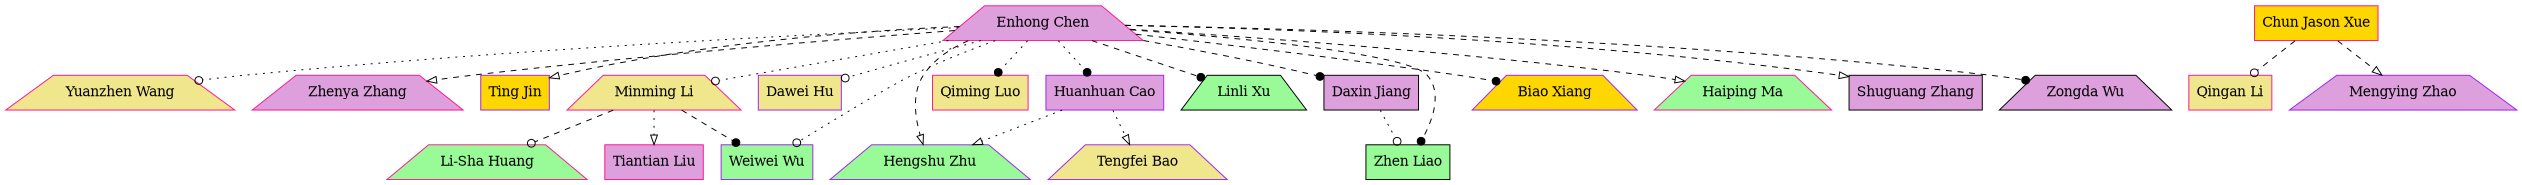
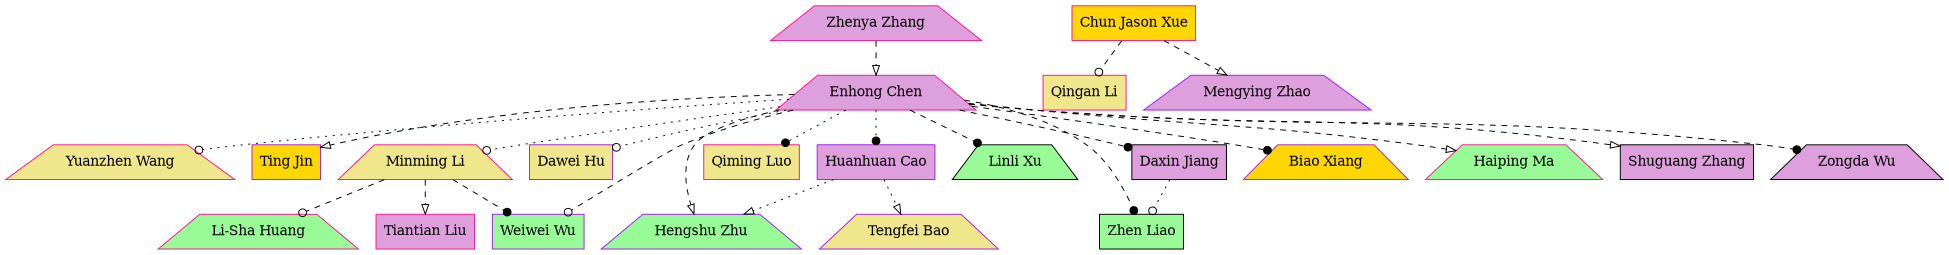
  strict digraph {
    node [color=deeppink fillcolor=plum shape=trapezium style=filled]
    edge [arrowhead=onormal style=dashed]
    "Yuanzhen Wang" [fillcolor=khaki]
    "Enhong Chen"
    "Zhenya Zhang"
    "Ting Jin" [color=purple fillcolor=gold shape=box]
    "Minming Li" [fillcolor=khaki]
    "Dawei Hu" [color=purple fillcolor=khaki shape=box]
    "Huanhuan Cao" [color=purple shape=box]
    "Hengshu Zhu" [color=purple fillcolor=palegreen]
    "Qiming Luo" [fillcolor=khaki shape=box]
    "Weiwei Wu" [color=purple fillcolor=palegreen shape=box]
    "Linli Xu" [color=black fillcolor=palegreen]
    "Daxin Jiang" [color=black shape=box]
    "Zhen Liao" [color=black fillcolor=palegreen shape=box]
    "Biao Xiang" [color=purple fillcolor=gold]
    "Haiping Ma" [fillcolor=palegreen]
    "Shuguang Zhang" [color=black shape=box]
    "Zongda Wu" [color=black]
    "Li-Sha Huang" [fillcolor=palegreen]
    "Tiantian Liu" [shape=box]
    "Tengfei Bao" [color=purple fillcolor=khaki]
    "Chun Jason Xue" [fillcolor=gold shape=box]
    "Qingan Li" [fillcolor=khaki shape=box]
    "Mengying Zhao" [color=purple]
    "Enhong Chen" -> "Yuanzhen Wang" [arrowhead=odot style=dotted]
-   "Enhong Chen" -> "Zhenya Zhang"
+   "Zhenya Zhang" -> "Enhong Chen"
    "Enhong Chen" -> "Ting Jin"
    "Enhong Chen" -> "Minming Li" [arrowhead=odot style=dotted]
    "Enhong Chen" -> "Dawei Hu" [arrowhead=odot style=dotted]
    "Enhong Chen" -> "Huanhuan Cao" [arrowhead=dot style=dotted]
    "Enhong Chen" -> "Hengshu Zhu"
    "Enhong Chen" -> "Qiming Luo" [arrowhead=dot style=dotted]
-   "Enhong Chen" -> "Weiwei Wu" [arrowhead=odot style=dotted]
+   "Enhong Chen" -> "Weiwei Wu" [arrowhead=odot]
    "Enhong Chen" -> "Linli Xu" [arrowhead=dot]
    "Enhong Chen" -> "Daxin Jiang" [arrowhead=dot]
    "Enhong Chen" -> "Zhen Liao" [arrowhead=dot]
    "Enhong Chen" -> "Biao Xiang" [arrowhead=dot]
    "Enhong Chen" -> "Haiping Ma"
    "Enhong Chen" -> "Shuguang Zhang"
    "Enhong Chen" -> "Zongda Wu" [arrowhead=dot]
    "Minming Li" -> "Weiwei Wu" [arrowhead=dot]
    "Minming Li" -> "Li-Sha Huang" [arrowhead=odot]
-   "Minming Li" -> "Tiantian Liu" [style=dotted]
+   "Minming Li" -> "Tiantian Liu"
    "Huanhuan Cao" -> "Hengshu Zhu" [style=dotted]
    "Huanhuan Cao" -> "Tengfei Bao" [style=dotted]
    "Daxin Jiang" -> "Zhen Liao" [arrowhead=odot style=dotted]
    "Chun Jason Xue" -> "Qingan Li" [arrowhead=odot]
    "Chun Jason Xue" -> "Mengying Zhao"
  }
